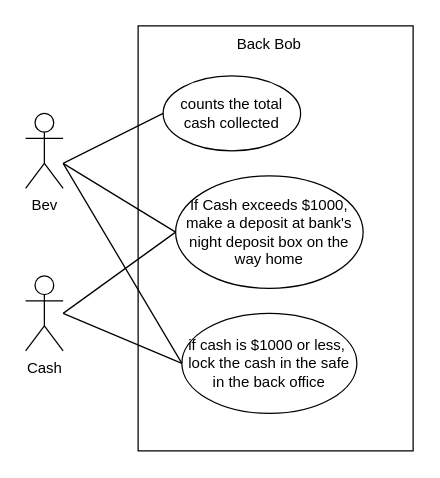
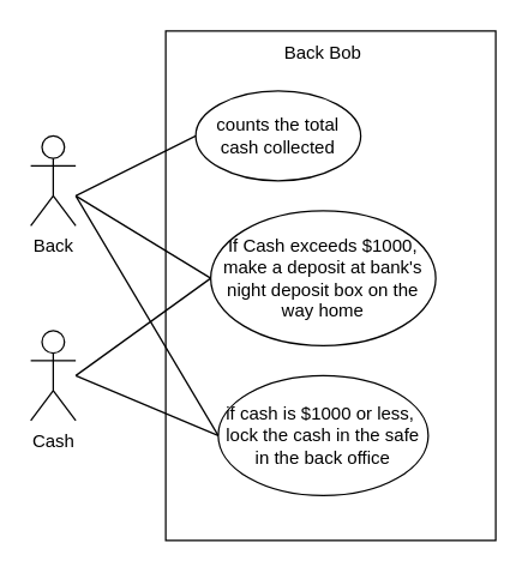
  <mxCell id="0" />
  <mxCell id="1" parent="0" />
  <mxCell id="2" value="" style="rounded=0;whiteSpace=wrap;html=1;" vertex="1" parent="1"><mxGeometry x="110" y="20" width="220" height="340" as="geometry" /></mxCell>
- <mxCell id="3" value="Bev" style="shape=umlActor;verticalLabelPosition=bottom;verticalAlign=top;html=1;outlineConnect=0;" vertex="1" parent="1"><mxGeometry x="20" y="90" width="30" height="60" as="geometry" /></mxCell>
+ <mxCell id="3" value="Back" style="shape=umlActor;verticalLabelPosition=bottom;verticalAlign=top;html=1;outlineConnect=0;" vertex="1" parent="1"><mxGeometry x="20" y="90" width="30" height="60" as="geometry" /></mxCell>
  <mxCell id="4" value="counts the total cash collected" style="ellipse;whiteSpace=wrap;html=1;" vertex="1" parent="1"><mxGeometry x="130" y="60" width="110" height="60" as="geometry" /></mxCell>
  <mxCell id="5" value="If Cash exceeds $1000, make a deposit at bank's night deposit box on the way home" style="ellipse;whiteSpace=wrap;html=1;" vertex="1" parent="1"><mxGeometry x="140" y="140" width="150" height="90" as="geometry" /></mxCell>
  <mxCell id="6" value="if cash is $1000 or less,&amp;nbsp; lock the cash in the safe in the back office" style="ellipse;whiteSpace=wrap;html=1;" vertex="1" parent="1"><mxGeometry x="145" y="250" width="140" height="80" as="geometry" /></mxCell>
  <mxCell id="7" value="Cash" style="shape=umlActor;verticalLabelPosition=bottom;verticalAlign=top;html=1;outlineConnect=0;" vertex="1" parent="1"><mxGeometry x="20" y="220" width="30" height="60" as="geometry" /></mxCell>
  <mxCell id="8" value="" style="endArrow=none;html=1;rounded=0;entryX=0;entryY=0.5;entryDx=0;entryDy=0;" edge="1" parent="1" target="4"><mxGeometry width="50" height="50" relative="1" as="geometry"><mxPoint x="50" y="130" as="sourcePoint" /><mxPoint x="100" y="80" as="targetPoint" /></mxGeometry></mxCell>
  <mxCell id="9" value="" style="endArrow=none;html=1;rounded=0;entryX=0;entryY=0.5;entryDx=0;entryDy=0;" edge="1" parent="1" target="5"><mxGeometry width="50" height="50" relative="1" as="geometry"><mxPoint x="50" y="130" as="sourcePoint" /><mxPoint x="170" y="100" as="targetPoint" /></mxGeometry></mxCell>
  <mxCell id="10" value="" style="endArrow=none;html=1;rounded=0;entryX=0;entryY=0.5;entryDx=0;entryDy=0;" edge="1" parent="1" target="6"><mxGeometry width="50" height="50" relative="1" as="geometry"><mxPoint x="50" y="130" as="sourcePoint" /><mxPoint x="180" y="110" as="targetPoint" /></mxGeometry></mxCell>
  <mxCell id="11" value="" style="endArrow=none;html=1;rounded=0;entryX=0;entryY=0.5;entryDx=0;entryDy=0;" edge="1" parent="1" target="5"><mxGeometry width="50" height="50" relative="1" as="geometry"><mxPoint x="50" y="250" as="sourcePoint" /><mxPoint x="160" y="210" as="targetPoint" /></mxGeometry></mxCell>
  <mxCell id="12" value="" style="endArrow=none;html=1;rounded=0;entryX=0;entryY=0.5;entryDx=0;entryDy=0;" edge="1" parent="1" target="6"><mxGeometry width="50" height="50" relative="1" as="geometry"><mxPoint x="50" y="250" as="sourcePoint" /><mxPoint x="200" y="130" as="targetPoint" /></mxGeometry></mxCell>
  <mxCell id="13" value="Back Bob" style="text;html=1;align=center;verticalAlign=middle;whiteSpace=wrap;rounded=0;" vertex="1" parent="1"><mxGeometry x="175" y="20" width="80" height="30" as="geometry" /></mxCell>
